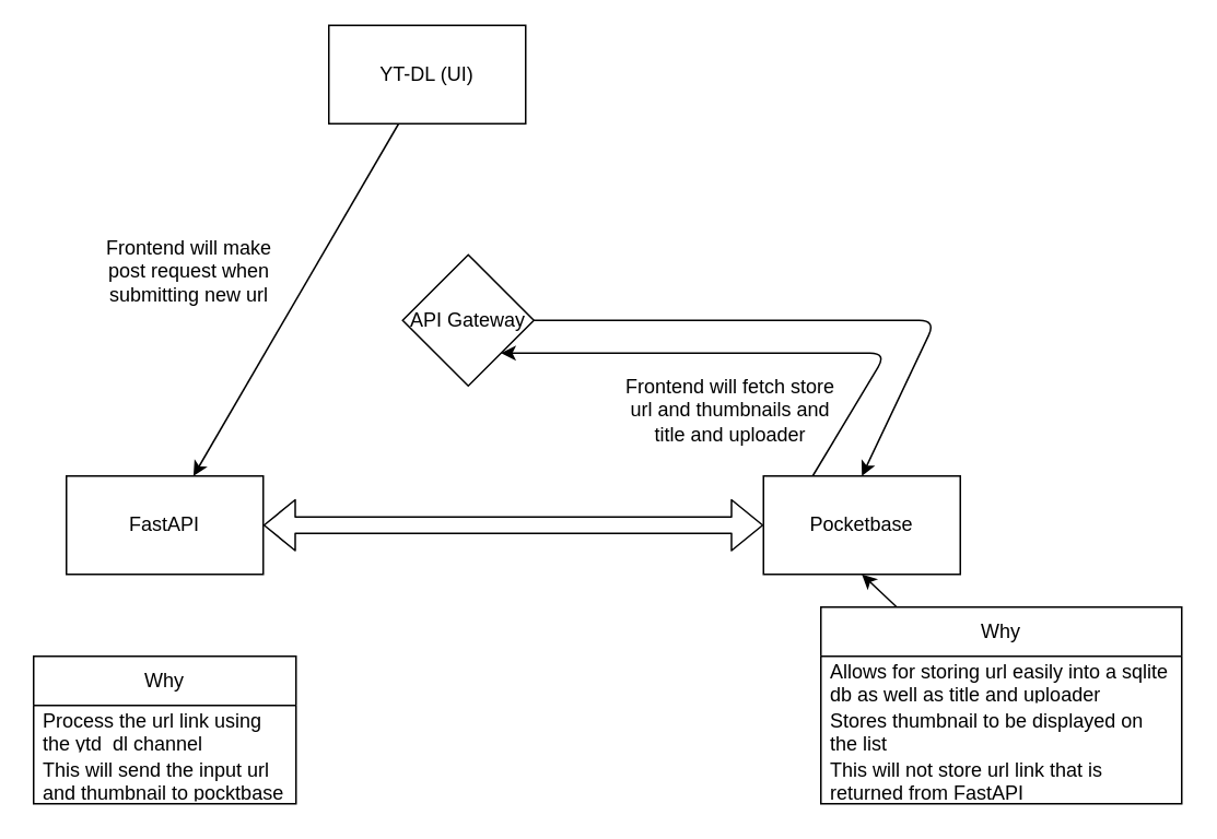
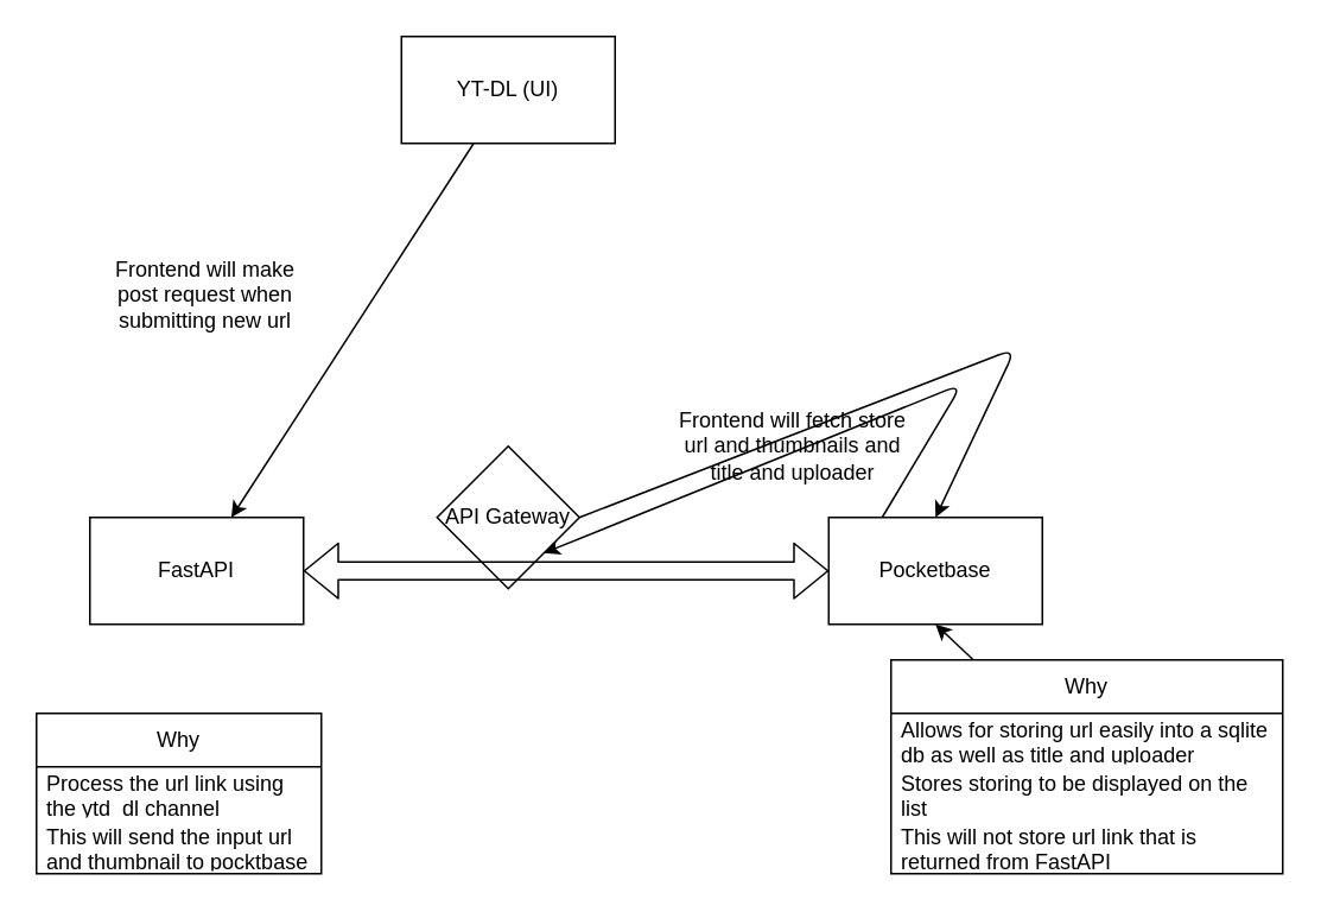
  <mxCell id="0" />
  <mxCell id="1" parent="0" />
  <mxCell id="2" style="edgeStyle=none;html=1;" edge="1" parent="1" source="3" target="4"><mxGeometry relative="1" as="geometry" /></mxCell>
- <mxCell id="3" value="YT-DL (UI)" style="rounded=0;whiteSpace=wrap;html=1;" vertex="1" parent="1"><mxGeometry x="200" y="15" width="120" height="60" as="geometry" /></mxCell>
- <mxCell id="4" value="FastAPI" style="rounded=0;whiteSpace=wrap;html=1;" vertex="1" parent="1"><mxGeometry x="40" y="290" width="120" height="60" as="geometry" /></mxCell>
+ <mxCell id="3" value="YT-DL (UI)" style="rounded=0;whiteSpace=wrap;html=1;" vertex="1" parent="1"><mxGeometry x="225" y="20" width="120" height="60" as="geometry" /></mxCell>
+ <mxCell id="4" value="FastAPI" style="rounded=0;whiteSpace=wrap;html=1;" vertex="1" parent="1"><mxGeometry x="50" y="290" width="120" height="60" as="geometry" /></mxCell>
  <mxCell id="5" style="edgeStyle=none;html=1;entryX=1;entryY=1;entryDx=0;entryDy=0;exitX=0.25;exitY=0;exitDx=0;exitDy=0;" edge="1" parent="1" source="6" target="8"><mxGeometry relative="1" as="geometry"><Array as="points"><mxPoint x="540" y="215" /></Array></mxGeometry></mxCell>
  <mxCell id="6" value="Pocketbase" style="rounded=0;whiteSpace=wrap;html=1;" vertex="1" parent="1"><mxGeometry x="465" y="290" width="120" height="60" as="geometry" /></mxCell>
  <mxCell id="7" style="edgeStyle=none;html=1;exitX=1;exitY=0.5;exitDx=0;exitDy=0;entryX=0.5;entryY=0;entryDx=0;entryDy=0;" edge="1" parent="1" source="8" target="6"><mxGeometry relative="1" as="geometry"><Array as="points"><mxPoint x="570" y="195" /></Array></mxGeometry></mxCell>
- <mxCell id="8" value="API Gateway" style="rhombus;whiteSpace=wrap;html=1;" vertex="1" parent="1"><mxGeometry x="245" y="155" width="80" height="80" as="geometry" /></mxCell>
+ <mxCell id="8" value="API Gateway" style="rhombus;whiteSpace=wrap;html=1;" vertex="1" parent="1"><mxGeometry x="245" y="250" width="80" height="80" as="geometry" /></mxCell>
  <mxCell id="9" value="" style="shape=flexArrow;endArrow=classic;startArrow=classic;html=1;exitX=1;exitY=0.5;exitDx=0;exitDy=0;entryX=0;entryY=0.5;entryDx=0;entryDy=0;" edge="1" parent="1" source="4" target="6"><mxGeometry width="100" height="100" relative="1" as="geometry"><mxPoint x="150" y="400" as="sourcePoint" /><mxPoint x="250" y="300" as="targetPoint" /></mxGeometry></mxCell>
  <mxCell id="10" style="edgeStyle=none;html=1;entryX=0.5;entryY=1;entryDx=0;entryDy=0;" edge="1" parent="1" source="11" target="6"><mxGeometry relative="1" as="geometry" /></mxCell>
  <mxCell id="11" value="Why" style="swimlane;fontStyle=0;childLayout=stackLayout;horizontal=1;startSize=30;horizontalStack=0;resizeParent=1;resizeParentMax=0;resizeLast=0;collapsible=1;marginBottom=0;whiteSpace=wrap;html=1;arcSize=16;autosize=1;" vertex="1" parent="1"><mxGeometry x="500" y="370" width="220" height="120" as="geometry"><mxRectangle x="540" y="480" width="60" height="30" as="alternateBounds" /></mxGeometry></mxCell>
  <mxCell id="12" value="Allows for storing url easily into a sqlite db as well as title and uploader name/channel" style="text;strokeColor=none;fillColor=none;align=left;verticalAlign=middle;spacingLeft=4;spacingRight=4;overflow=hidden;points=[[0,0.5],[1,0.5]];portConstraint=eastwest;rotatable=0;whiteSpace=wrap;html=1;" vertex="1" parent="11"><mxGeometry y="30" width="220" height="30" as="geometry" /></mxCell>
- <mxCell id="13" value="Stores thumbnail to be displayed on the list" style="text;strokeColor=none;fillColor=none;align=left;verticalAlign=middle;spacingLeft=4;spacingRight=4;overflow=hidden;points=[[0,0.5],[1,0.5]];portConstraint=eastwest;rotatable=0;whiteSpace=wrap;html=1;" vertex="1" parent="11"><mxGeometry y="60" width="220" height="30" as="geometry" /></mxCell>
+ <mxCell id="13" value="Stores storing to be displayed on the list" style="text;strokeColor=none;fillColor=none;align=left;verticalAlign=middle;spacingLeft=4;spacingRight=4;overflow=hidden;points=[[0,0.5],[1,0.5]];portConstraint=eastwest;rotatable=0;whiteSpace=wrap;html=1;" vertex="1" parent="11"><mxGeometry y="60" width="220" height="30" as="geometry" /></mxCell>
  <mxCell id="14" value="This will not store url link that is returned from FastAPI" style="text;strokeColor=none;fillColor=none;align=left;verticalAlign=middle;spacingLeft=4;spacingRight=4;overflow=hidden;points=[[0,0.5],[1,0.5]];portConstraint=eastwest;rotatable=0;whiteSpace=wrap;html=1;" vertex="1" parent="11"><mxGeometry y="90" width="220" height="30" as="geometry" /></mxCell>
  <mxCell id="15" value="Why" style="swimlane;fontStyle=0;childLayout=stackLayout;horizontal=1;startSize=30;horizontalStack=0;resizeParent=1;resizeParentMax=0;resizeLast=0;collapsible=1;marginBottom=0;whiteSpace=wrap;html=1;" vertex="1" parent="1"><mxGeometry x="20" y="400" width="160" height="90" as="geometry" /></mxCell>
  <mxCell id="16" value="Process the url link using the ytd_dl channel" style="text;strokeColor=none;fillColor=none;align=left;verticalAlign=middle;spacingLeft=4;spacingRight=4;overflow=hidden;points=[[0,0.5],[1,0.5]];portConstraint=eastwest;rotatable=0;whiteSpace=wrap;html=1;" vertex="1" parent="15"><mxGeometry y="30" width="160" height="30" as="geometry" /></mxCell>
  <mxCell id="17" value="This will send the input url and thumbnail to pocktbase for storage" style="text;strokeColor=none;fillColor=none;align=left;verticalAlign=middle;spacingLeft=4;spacingRight=4;overflow=hidden;points=[[0,0.5],[1,0.5]];portConstraint=eastwest;rotatable=0;whiteSpace=wrap;html=1;" vertex="1" parent="15"><mxGeometry y="60" width="160" height="30" as="geometry" /></mxCell>
  <mxCell id="18" value="Frontend will fetch store url and thumbnails and title and uploader" style="text;html=1;strokeColor=none;fillColor=none;align=center;verticalAlign=middle;whiteSpace=wrap;rounded=0;" vertex="1" parent="1"><mxGeometry x="380" y="235" width="130" height="30" as="geometry" /></mxCell>
  <mxCell id="19" value="Frontend will make post request when submitting new url" style="text;html=1;strokeColor=none;fillColor=none;align=center;verticalAlign=middle;whiteSpace=wrap;rounded=0;" vertex="1" parent="1"><mxGeometry x="60" y="150" width="110" height="30" as="geometry" /></mxCell>
